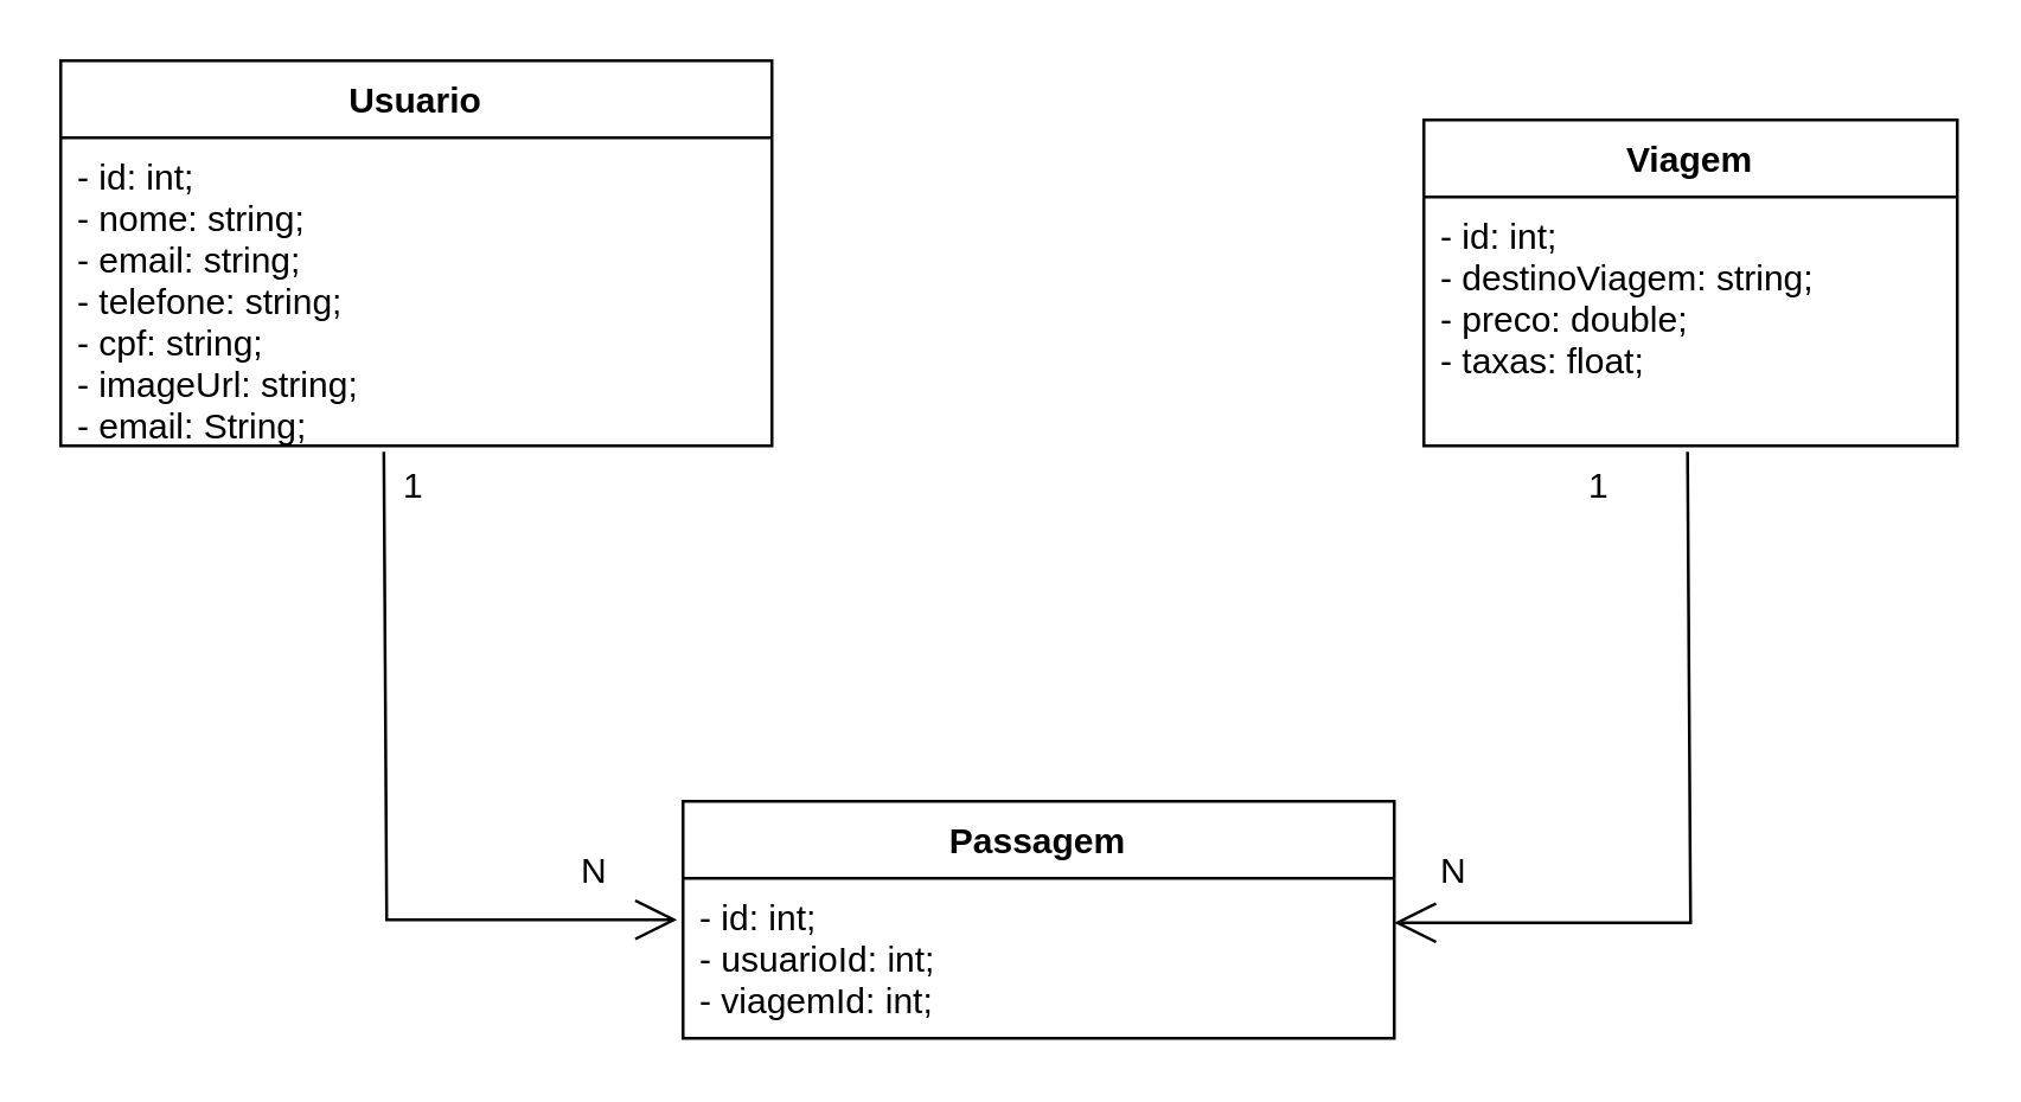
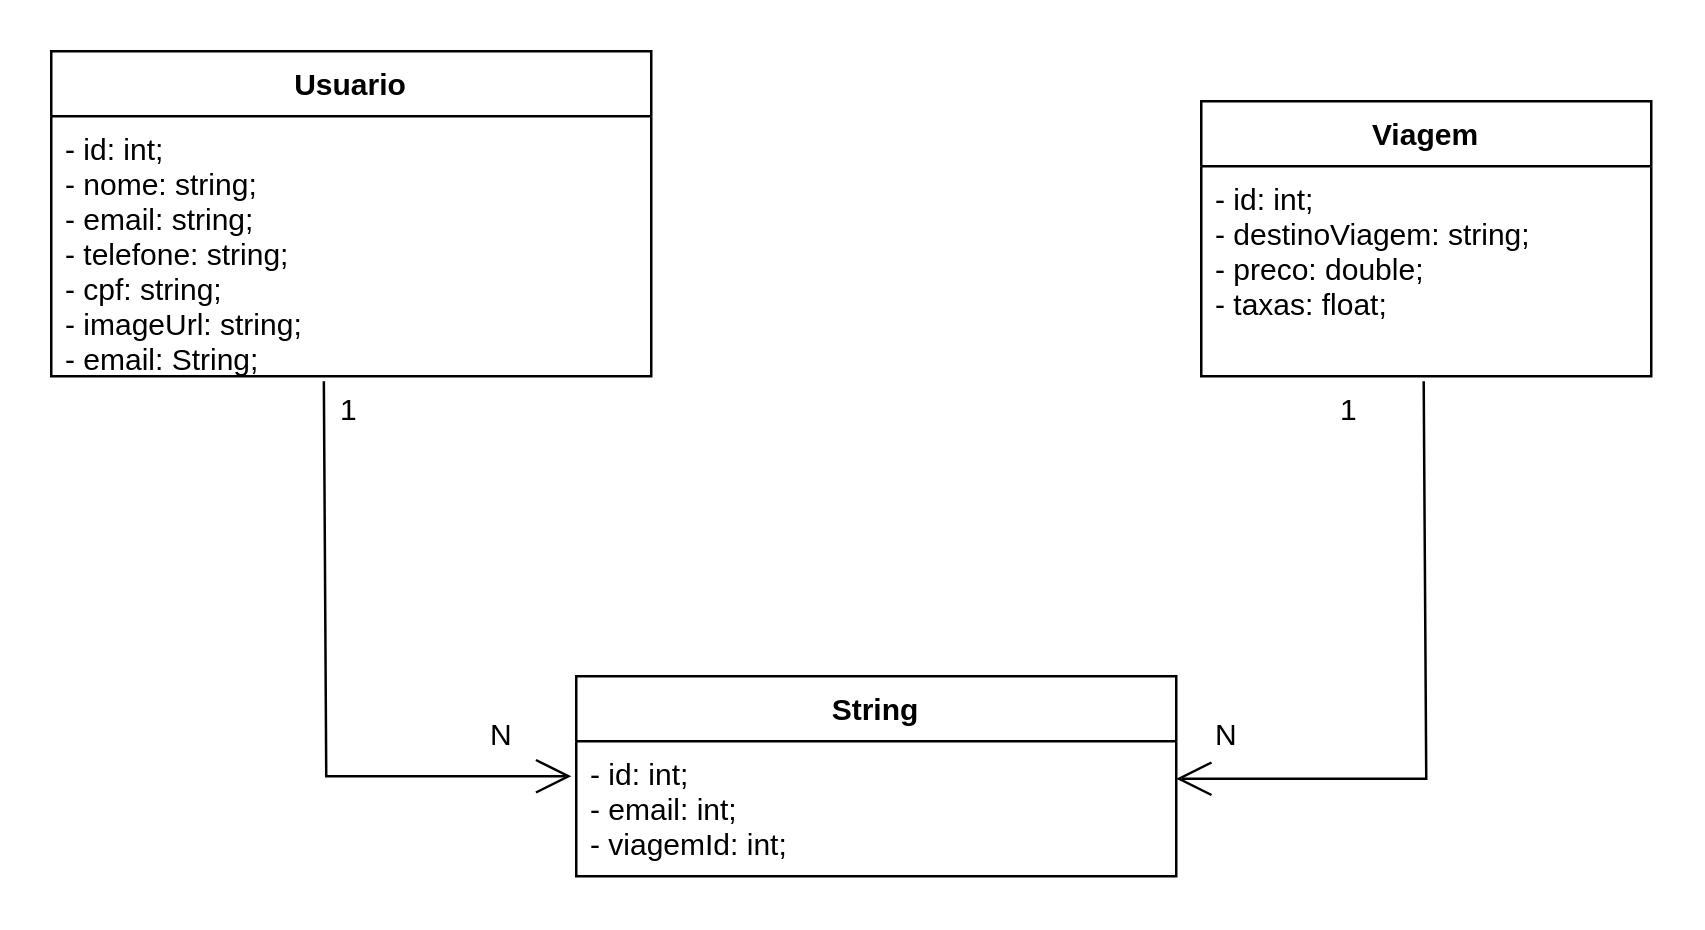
  <mxCell id="0" />
  <mxCell id="1" parent="0" />
  <mxCell id="2" value="Usuario" style="swimlane;fontStyle=1;align=center;verticalAlign=top;childLayout=stackLayout;horizontal=1;startSize=26;horizontalStack=0;resizeParent=1;resizeParentMax=0;resizeLast=0;collapsible=1;marginBottom=0;" parent="1" vertex="1"><mxGeometry x="20" y="20" width="240" height="130" as="geometry" /></mxCell>
  <mxCell id="3" value="- id: int;&#10;- nome: string;&#10;- email: string;&#10;- telefone: string;&#10;- cpf: string;&#10;- imageUrl: string;&#10;- email: String;" style="text;strokeColor=none;fillColor=none;align=left;verticalAlign=top;spacingLeft=4;spacingRight=4;overflow=hidden;rotatable=0;points=[[0,0.5],[1,0.5]];portConstraint=eastwest;" parent="2" vertex="1"><mxGeometry y="26" width="240" height="104" as="geometry" /></mxCell>
- <mxCell id="4" value="Passagem" style="swimlane;fontStyle=1;align=center;verticalAlign=top;childLayout=stackLayout;horizontal=1;startSize=26;horizontalStack=0;resizeParent=1;resizeParentMax=0;resizeLast=0;collapsible=1;marginBottom=0;" parent="1" vertex="1"><mxGeometry x="230" y="270" width="240" height="80" as="geometry" /></mxCell>
- <mxCell id="5" value="- id: int;&#10;- usuarioId: int;&#10;- viagemId: int;&#10;" style="text;strokeColor=none;fillColor=none;align=left;verticalAlign=top;spacingLeft=4;spacingRight=4;overflow=hidden;rotatable=0;points=[[0,0.5],[1,0.5]];portConstraint=eastwest;" parent="4" vertex="1"><mxGeometry y="26" width="240" height="54" as="geometry" /></mxCell>
+ <mxCell id="4" value="String" style="swimlane;fontStyle=1;align=center;verticalAlign=top;childLayout=stackLayout;horizontal=1;startSize=26;horizontalStack=0;resizeParent=1;resizeParentMax=0;resizeLast=0;collapsible=1;marginBottom=0;" parent="1" vertex="1"><mxGeometry x="230" y="270" width="240" height="80" as="geometry" /></mxCell>
+ <mxCell id="5" value="- id: int;&#10;- email: int;&#10;- viagemId: int;&#10;" style="text;strokeColor=none;fillColor=none;align=left;verticalAlign=top;spacingLeft=4;spacingRight=4;overflow=hidden;rotatable=0;points=[[0,0.5],[1,0.5]];portConstraint=eastwest;" parent="4" vertex="1"><mxGeometry y="26" width="240" height="54" as="geometry" /></mxCell>
  <mxCell id="6" value="Viagem" style="swimlane;fontStyle=1;align=center;verticalAlign=top;childLayout=stackLayout;horizontal=1;startSize=26;horizontalStack=0;resizeParent=1;resizeParentMax=0;resizeLast=0;collapsible=1;marginBottom=0;" parent="1" vertex="1"><mxGeometry x="480" y="40" width="180" height="110" as="geometry" /></mxCell>
  <mxCell id="7" value="- id: int;&#10;- destinoViagem: string;&#10;- preco: double;&#10;- taxas: float;     " style="text;strokeColor=none;fillColor=none;align=left;verticalAlign=top;spacingLeft=4;spacingRight=4;overflow=hidden;rotatable=0;points=[[0,0.5],[1,0.5]];portConstraint=eastwest;" parent="6" vertex="1"><mxGeometry y="26" width="180" height="84" as="geometry" /></mxCell>
  <mxCell id="8" value="" style="endArrow=open;endFill=1;endSize=12;html=1;rounded=0;entryX=0.95;entryY=1;entryDx=0;entryDy=0;entryPerimeter=0;exitX=0.496;exitY=1.028;exitDx=0;exitDy=0;exitPerimeter=0;" parent="1" target="12" edge="1"><mxGeometry width="160" relative="1" as="geometry"><mxPoint x="129.04" y="152.016" as="sourcePoint" /><mxPoint x="210" y="310" as="targetPoint" /><Array as="points"><mxPoint x="130" y="310" /></Array></mxGeometry></mxCell>
  <mxCell id="9" value="" style="endArrow=open;endFill=1;endSize=12;html=1;rounded=0;exitX=0.661;exitY=1.028;exitDx=0;exitDy=0;exitPerimeter=0;" parent="1" edge="1"><mxGeometry width="160" relative="1" as="geometry"><mxPoint x="568.98" y="152.016" as="sourcePoint" /><mxPoint x="470" y="311" as="targetPoint" /><Array as="points"><mxPoint x="570" y="311" /></Array></mxGeometry></mxCell>
  <mxCell id="10" value="N" style="text;strokeColor=none;fillColor=none;spacingLeft=4;spacingRight=4;overflow=hidden;rotatable=0;points=[[0,0.5],[1,0.5]];portConstraint=eastwest;fontSize=12;" parent="1" vertex="1"><mxGeometry x="480" y="280" width="40" height="30" as="geometry" /></mxCell>
  <mxCell id="11" value="1" style="text;strokeColor=none;fillColor=none;spacingLeft=4;spacingRight=4;overflow=hidden;rotatable=0;points=[[0,0.5],[1,0.5]];portConstraint=eastwest;fontSize=12;" parent="1" vertex="1"><mxGeometry x="530" y="150" width="40" height="30" as="geometry" /></mxCell>
  <mxCell id="12" value="N" style="text;strokeColor=none;fillColor=none;spacingLeft=4;spacingRight=4;overflow=hidden;rotatable=0;points=[[0,0.5],[1,0.5]];portConstraint=eastwest;fontSize=12;" parent="1" vertex="1"><mxGeometry x="190" y="280" width="40" height="30" as="geometry" /></mxCell>
  <mxCell id="13" value="1" style="text;strokeColor=none;fillColor=none;spacingLeft=4;spacingRight=4;overflow=hidden;rotatable=0;points=[[0,0.5],[1,0.5]];portConstraint=eastwest;fontSize=12;" parent="1" vertex="1"><mxGeometry x="130" y="150" width="40" height="30" as="geometry" /></mxCell>
